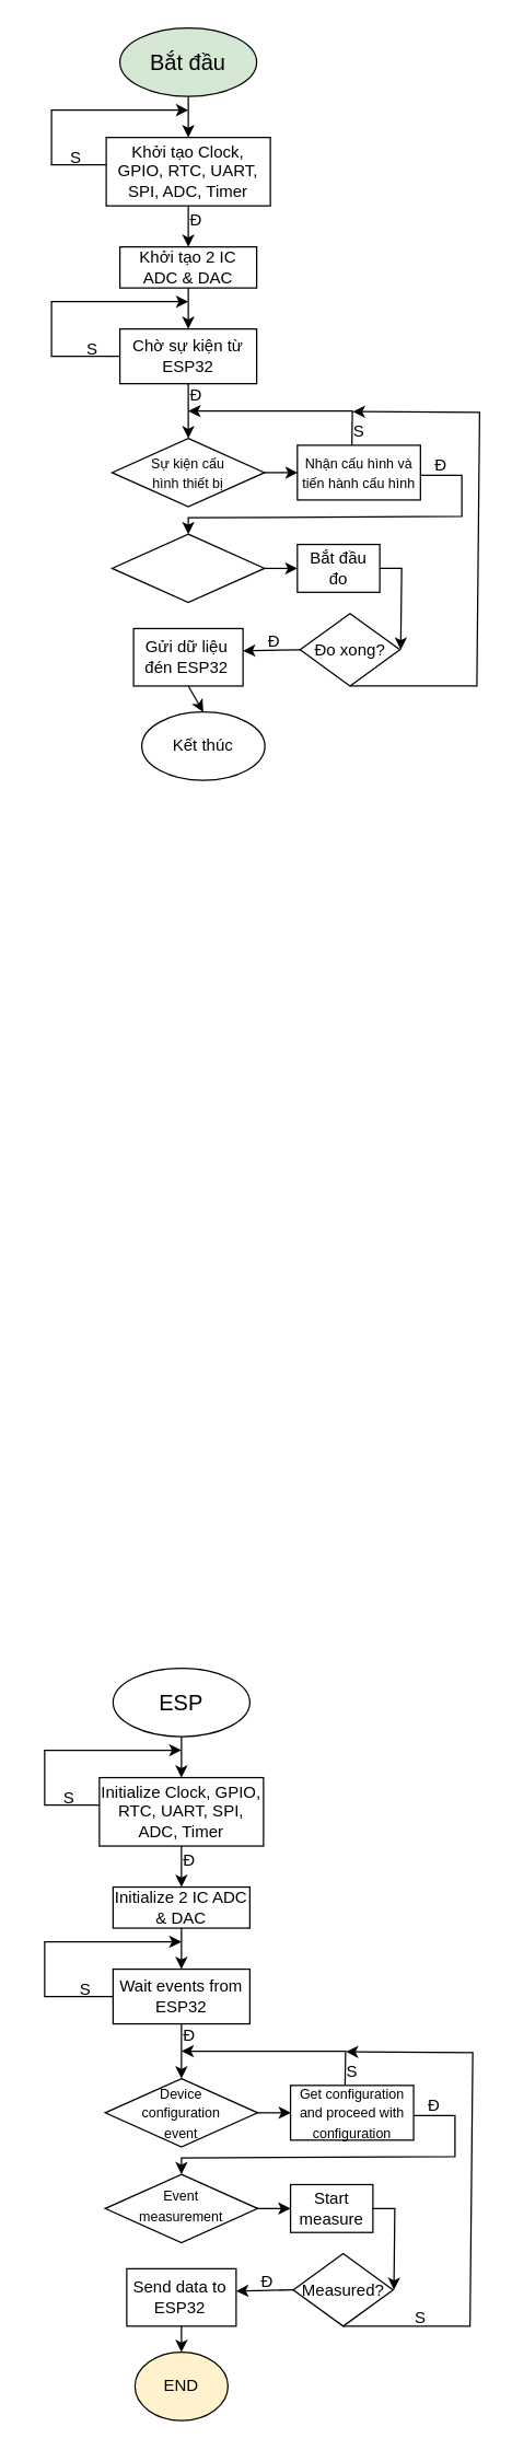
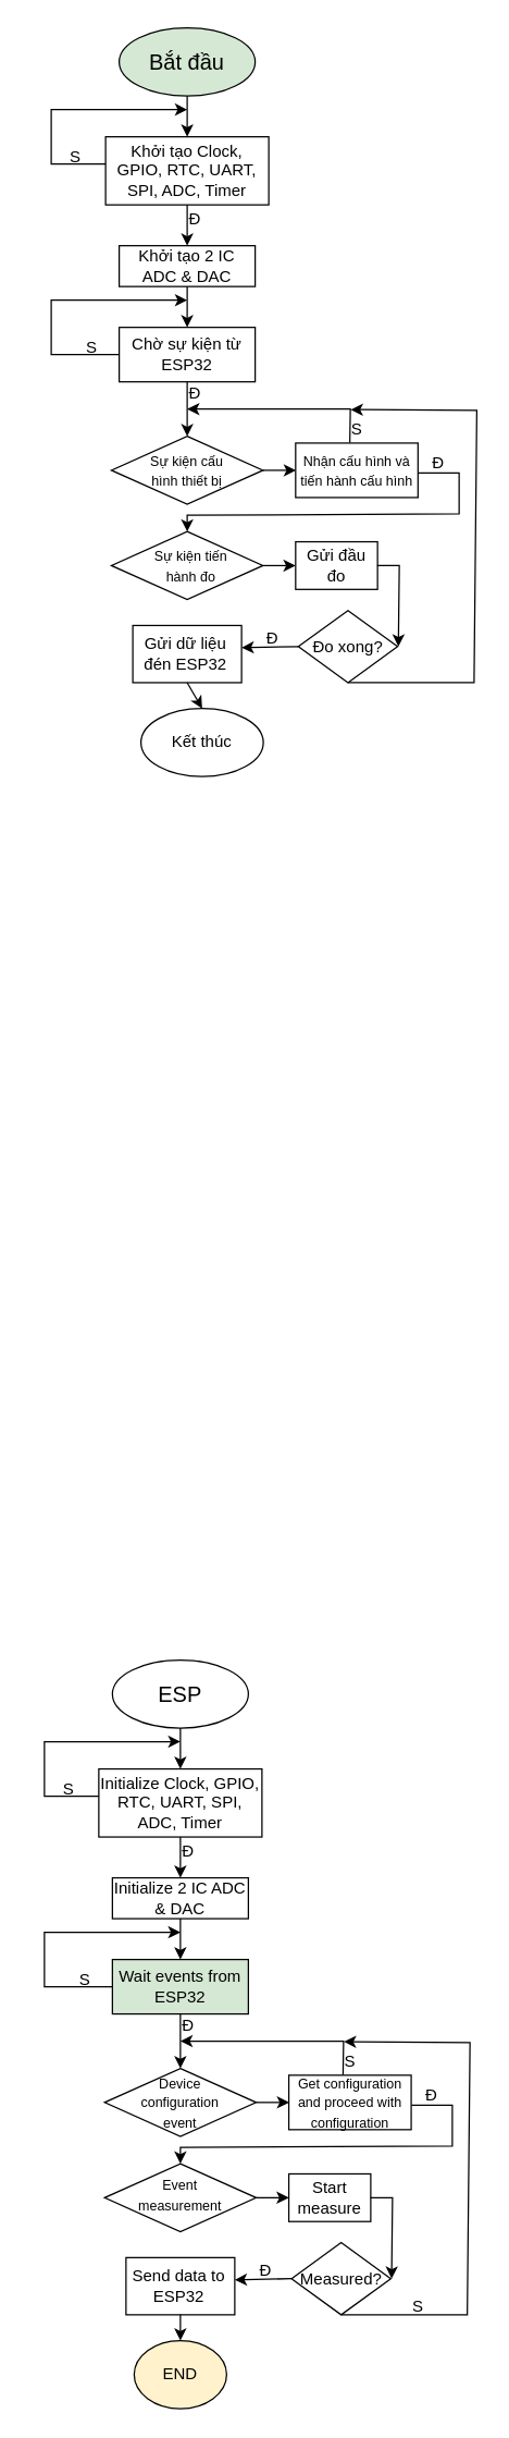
  <mxCell id="0" />
  <mxCell id="1" parent="0" />
  <mxCell id="2" value="&lt;font size=&quot;3&quot;&gt;Bắt đầu&lt;/font&gt;" style="ellipse;whiteSpace=wrap;html=1;fillColor=#d5e8d4;" parent="1" vertex="1"><mxGeometry x="87" y="20" width="100" height="50" as="geometry" /></mxCell>
  <mxCell id="3" value="Khởi tạo Clock, GPIO, RTC, UART, SPI, ADC, Timer" style="rounded=0;whiteSpace=wrap;html=1;" parent="1" vertex="1"><mxGeometry x="77" y="100" width="120" height="50" as="geometry" /></mxCell>
  <mxCell id="4" value="" style="endArrow=classic;html=1;rounded=0;exitX=0.5;exitY=1;exitDx=0;exitDy=0;" parent="1" source="2" target="3" edge="1"><mxGeometry width="50" height="50" relative="1" as="geometry"><mxPoint x="137" y="280" as="sourcePoint" /><mxPoint x="187" y="230" as="targetPoint" /></mxGeometry></mxCell>
  <mxCell id="5" value="" style="endArrow=classic;html=1;rounded=0;exitX=0;exitY=0.5;exitDx=0;exitDy=0;" parent="1" edge="1"><mxGeometry width="50" height="50" relative="1" as="geometry"><mxPoint x="77" y="120" as="sourcePoint" /><mxPoint x="137" y="80" as="targetPoint" /><Array as="points"><mxPoint x="37" y="120" /><mxPoint x="37" y="100" /><mxPoint x="37" y="80" /></Array></mxGeometry></mxCell>
  <mxCell id="6" value="S" style="text;html=1;align=center;verticalAlign=middle;whiteSpace=wrap;rounded=0;" parent="1" vertex="1"><mxGeometry x="25" y="100" width="60" height="30" as="geometry" /></mxCell>
  <mxCell id="7" value="Khởi tạo 2 IC ADC &amp;amp; DAC" style="rounded=0;whiteSpace=wrap;html=1;" parent="1" vertex="1"><mxGeometry x="87" y="180" width="100" height="30" as="geometry" /></mxCell>
  <mxCell id="8" value="" style="endArrow=classic;html=1;rounded=0;exitX=0.5;exitY=1;exitDx=0;exitDy=0;entryX=0.5;entryY=0;entryDx=0;entryDy=0;" parent="1" source="3" target="7" edge="1"><mxGeometry width="50" height="50" relative="1" as="geometry"><mxPoint x="117" y="230" as="sourcePoint" /><mxPoint x="167" y="180" as="targetPoint" /></mxGeometry></mxCell>
  <mxCell id="9" value="Chờ sự kiện từ ESP32" style="rounded=0;whiteSpace=wrap;html=1;" parent="1" vertex="1"><mxGeometry x="87" y="240" width="100" height="40" as="geometry" /></mxCell>
  <mxCell id="10" value="" style="endArrow=classic;html=1;rounded=0;exitX=0.5;exitY=1;exitDx=0;exitDy=0;entryX=0.5;entryY=0;entryDx=0;entryDy=0;" parent="1" source="7" target="9" edge="1"><mxGeometry width="50" height="50" relative="1" as="geometry"><mxPoint x="137" y="220" as="sourcePoint" /><mxPoint x="167" y="180" as="targetPoint" /></mxGeometry></mxCell>
  <mxCell id="11" value="" style="endArrow=classic;html=1;rounded=0;" parent="1" edge="1"><mxGeometry width="50" height="50" relative="1" as="geometry"><mxPoint x="137" y="280" as="sourcePoint" /><mxPoint x="137" y="320" as="targetPoint" /></mxGeometry></mxCell>
  <mxCell id="12" value="" style="endArrow=classic;html=1;rounded=0;exitX=0;exitY=0.5;exitDx=0;exitDy=0;" parent="1" source="9" edge="1"><mxGeometry width="50" height="50" relative="1" as="geometry"><mxPoint x="147" y="290" as="sourcePoint" /><mxPoint x="137" y="220" as="targetPoint" /><Array as="points"><mxPoint x="37" y="260" /><mxPoint x="37" y="220" /></Array></mxGeometry></mxCell>
  <mxCell id="13" value="S" style="text;html=1;align=center;verticalAlign=middle;whiteSpace=wrap;rounded=0;" parent="1" vertex="1"><mxGeometry x="37" y="240" width="60" height="30" as="geometry" /></mxCell>
  <mxCell id="14" value="Đ" style="text;html=1;align=center;verticalAlign=middle;whiteSpace=wrap;rounded=0;" parent="1" vertex="1"><mxGeometry x="125.25" y="284" width="35.5" height="10" as="geometry" /></mxCell>
  <mxCell id="15" value="Đ" style="text;html=1;align=center;verticalAlign=middle;whiteSpace=wrap;rounded=0;" parent="1" vertex="1"><mxGeometry x="113" y="146" width="60" height="30" as="geometry" /></mxCell>
  <mxCell id="16" value="" style="rhombus;whiteSpace=wrap;html=1;" parent="1" vertex="1"><mxGeometry x="81.25" y="320" width="111.5" height="50" as="geometry" /></mxCell>
  <mxCell id="17" value="&lt;font style=&quot;font-size: 10px;&quot;&gt;Sự kiện cấu hình thiết bị&lt;/font&gt;" style="text;html=1;align=center;verticalAlign=middle;whiteSpace=wrap;rounded=0;" parent="1" vertex="1"><mxGeometry x="107" y="330" width="60" height="30" as="geometry" /></mxCell>
  <mxCell id="18" value="" style="rhombus;whiteSpace=wrap;html=1;" parent="1" vertex="1"><mxGeometry x="81.25" y="390" width="111.5" height="50" as="geometry" /></mxCell>
+ <mxCell id="19" value="&lt;font style=&quot;font-size: 10px;&quot;&gt;Sự kiện tiến hành đo&lt;/font&gt;" style="text;html=1;align=center;verticalAlign=middle;whiteSpace=wrap;rounded=0;" parent="1" vertex="1"><mxGeometry x="110" y="400" width="60" height="30" as="geometry" /></mxCell>
  <mxCell id="20" value="" style="endArrow=classic;html=1;rounded=0;exitX=1;exitY=0.5;exitDx=0;exitDy=0;" parent="1" source="16" edge="1"><mxGeometry width="50" height="50" relative="1" as="geometry"><mxPoint x="127" y="390" as="sourcePoint" /><mxPoint x="217" y="345" as="targetPoint" /></mxGeometry></mxCell>
  <mxCell id="21" value="&lt;font style=&quot;font-size: 10px;&quot;&gt;Nhận cấu hình và tiến hành cấu hình&lt;/font&gt;" style="rounded=0;whiteSpace=wrap;html=1;" parent="1" vertex="1"><mxGeometry x="216.75" y="325" width="90" height="40" as="geometry" /></mxCell>
  <mxCell id="22" value="" style="endArrow=classic;html=1;rounded=0;exitX=0.443;exitY=-0.007;exitDx=0;exitDy=0;exitPerimeter=0;" parent="1" source="21" edge="1"><mxGeometry width="50" height="50" relative="1" as="geometry"><mxPoint x="127" y="420" as="sourcePoint" /><mxPoint x="137" y="300" as="targetPoint" /><Array as="points"><mxPoint x="257" y="300" /></Array></mxGeometry></mxCell>
  <mxCell id="23" value="S" style="text;html=1;align=center;verticalAlign=middle;whiteSpace=wrap;rounded=0;" parent="1" vertex="1"><mxGeometry x="231.75" y="300" width="60" height="30" as="geometry" /></mxCell>
  <mxCell id="24" value="" style="endArrow=classic;html=1;rounded=0;entryX=0.5;entryY=0;entryDx=0;entryDy=0;" parent="1" target="18" edge="1"><mxGeometry width="50" height="50" relative="1" as="geometry"><mxPoint x="307" y="347" as="sourcePoint" /><mxPoint x="137" y="377" as="targetPoint" /><Array as="points"><mxPoint x="337" y="347" /><mxPoint x="337" y="377" /><mxPoint x="137" y="378" /></Array></mxGeometry></mxCell>
  <mxCell id="25" value="Đ" style="text;html=1;align=center;verticalAlign=middle;whiteSpace=wrap;rounded=0;" parent="1" vertex="1"><mxGeometry x="291.75" y="325" width="60" height="30" as="geometry" /></mxCell>
  <mxCell id="26" value="" style="rounded=0;whiteSpace=wrap;html=1;" parent="1" vertex="1"><mxGeometry x="216.75" y="397.5" width="60.25" height="35" as="geometry" /></mxCell>
  <mxCell id="27" value="" style="endArrow=classic;html=1;rounded=0;exitX=1;exitY=0.5;exitDx=0;exitDy=0;entryX=0;entryY=0.5;entryDx=0;entryDy=0;" parent="1" source="18" target="26" edge="1"><mxGeometry width="50" height="50" relative="1" as="geometry"><mxPoint x="157" y="420" as="sourcePoint" /><mxPoint x="217" y="410" as="targetPoint" /></mxGeometry></mxCell>
- <mxCell id="28" value="Bắt đầu đo" style="text;html=1;align=center;verticalAlign=middle;whiteSpace=wrap;rounded=0;" parent="1" vertex="1"><mxGeometry x="216.75" y="400" width="60" height="30" as="geometry" /></mxCell>
+ <mxCell id="28" value="Gửi đầu đo" style="text;html=1;align=center;verticalAlign=middle;whiteSpace=wrap;rounded=0;" parent="1" vertex="1"><mxGeometry x="216.75" y="400" width="60" height="30" as="geometry" /></mxCell>
  <mxCell id="29" value="" style="rounded=0;whiteSpace=wrap;html=1;" parent="1" vertex="1"><mxGeometry x="97" y="459" width="80" height="42" as="geometry" /></mxCell>
  <mxCell id="30" value="Gửi dữ liệu đén ESP32" style="text;html=1;align=center;verticalAlign=middle;whiteSpace=wrap;rounded=0;" parent="1" vertex="1"><mxGeometry x="96" y="465" width="80" height="30" as="geometry" /></mxCell>
  <mxCell id="31" value="Kết thúc" style="ellipse;whiteSpace=wrap;html=1;" parent="1" vertex="1"><mxGeometry x="103" y="520" width="90" height="50" as="geometry" /></mxCell>
  <mxCell id="32" value="" style="endArrow=classic;html=1;rounded=0;entryX=0.5;entryY=0;entryDx=0;entryDy=0;exitX=0.5;exitY=1;exitDx=0;exitDy=0;" parent="1" source="29" target="31" edge="1"><mxGeometry width="50" height="50" relative="1" as="geometry"><mxPoint x="-3" y="460" as="sourcePoint" /><mxPoint x="47" y="410" as="targetPoint" /></mxGeometry></mxCell>
  <mxCell id="33" value="Đo xong?" style="rhombus;whiteSpace=wrap;html=1;" parent="1" vertex="1"><mxGeometry x="218.75" y="448" width="73" height="53" as="geometry" /></mxCell>
  <mxCell id="34" value="" style="endArrow=classic;html=1;rounded=0;entryX=1.008;entryY=0.5;entryDx=0;entryDy=0;exitX=1;exitY=0.5;exitDx=0;exitDy=0;entryPerimeter=0;" parent="1" source="28" target="33" edge="1"><mxGeometry width="50" height="50" relative="1" as="geometry"><mxPoint x="136" y="377" as="sourcePoint" /><mxPoint x="186" y="327" as="targetPoint" /><Array as="points"><mxPoint x="293" y="415" /></Array></mxGeometry></mxCell>
  <mxCell id="35" value="" style="endArrow=classic;html=1;rounded=0;entryX=1;entryY=0.388;entryDx=0;entryDy=0;exitX=0;exitY=0.5;exitDx=0;exitDy=0;entryPerimeter=0;" parent="1" source="33" target="29" edge="1"><mxGeometry width="50" height="50" relative="1" as="geometry"><mxPoint x="97" y="359" as="sourcePoint" /><mxPoint x="147" y="309" as="targetPoint" /></mxGeometry></mxCell>
  <mxCell id="36" value="Đ" style="text;html=1;align=center;verticalAlign=middle;whiteSpace=wrap;rounded=0;" parent="1" vertex="1"><mxGeometry x="170" y="454" width="60" height="30" as="geometry" /></mxCell>
  <mxCell id="37" value="" style="endArrow=classic;html=1;rounded=0;entryX=0.425;entryY=0.014;entryDx=0;entryDy=0;entryPerimeter=0;exitX=0.5;exitY=1;exitDx=0;exitDy=0;" parent="1" source="33" target="23" edge="1"><mxGeometry width="50" height="50" relative="1" as="geometry"><mxPoint x="149" y="376" as="sourcePoint" /><mxPoint x="199" y="326" as="targetPoint" /><Array as="points"><mxPoint x="348" y="501" /><mxPoint x="350" y="301" /></Array></mxGeometry></mxCell>
  <mxCell id="38" value="&lt;font size=&quot;3&quot;&gt;ESP&lt;/font&gt;" style="ellipse;whiteSpace=wrap;html=1;" vertex="1" parent="1"><mxGeometry x="82" y="1219" width="100" height="50" as="geometry" /></mxCell>
  <mxCell id="39" value="Initialize Clock, GPIO, RTC, UART, SPI, ADC, Timer" style="rounded=0;whiteSpace=wrap;html=1;" vertex="1" parent="1"><mxGeometry x="72" y="1299" width="120" height="50" as="geometry" /></mxCell>
  <mxCell id="40" value="" style="endArrow=classic;html=1;rounded=0;exitX=0.5;exitY=1;exitDx=0;exitDy=0;" edge="1" parent="1" source="38" target="39"><mxGeometry width="50" height="50" relative="1" as="geometry"><mxPoint x="132" y="1479" as="sourcePoint" /><mxPoint x="182" y="1429" as="targetPoint" /></mxGeometry></mxCell>
  <mxCell id="41" value="" style="endArrow=classic;html=1;rounded=0;exitX=0;exitY=0.5;exitDx=0;exitDy=0;" edge="1" parent="1"><mxGeometry width="50" height="50" relative="1" as="geometry"><mxPoint x="72" y="1319" as="sourcePoint" /><mxPoint x="132" y="1279" as="targetPoint" /><Array as="points"><mxPoint x="32" y="1319" /><mxPoint x="32" y="1299" /><mxPoint x="32" y="1279" /></Array></mxGeometry></mxCell>
  <mxCell id="42" value="S" style="text;html=1;align=center;verticalAlign=middle;whiteSpace=wrap;rounded=0;" vertex="1" parent="1"><mxGeometry x="20" y="1299" width="60" height="30" as="geometry" /></mxCell>
  <mxCell id="43" value="Initialize 2 IC ADC &amp;amp; DAC" style="rounded=0;whiteSpace=wrap;html=1;" vertex="1" parent="1"><mxGeometry x="82" y="1379" width="100" height="30" as="geometry" /></mxCell>
  <mxCell id="44" value="" style="endArrow=classic;html=1;rounded=0;exitX=0.5;exitY=1;exitDx=0;exitDy=0;entryX=0.5;entryY=0;entryDx=0;entryDy=0;" edge="1" parent="1" source="39" target="43"><mxGeometry width="50" height="50" relative="1" as="geometry"><mxPoint x="112" y="1429" as="sourcePoint" /><mxPoint x="162" y="1379" as="targetPoint" /></mxGeometry></mxCell>
- <mxCell id="45" value="Wait events from ESP32" style="rounded=0;whiteSpace=wrap;html=1;" vertex="1" parent="1"><mxGeometry x="82" y="1439" width="100" height="40" as="geometry" /></mxCell>
+ <mxCell id="45" value="Wait events from ESP32" style="rounded=0;whiteSpace=wrap;html=1;fillColor=#d5e8d4;" vertex="1" parent="1"><mxGeometry x="82" y="1439" width="100" height="40" as="geometry" /></mxCell>
  <mxCell id="46" value="" style="endArrow=classic;html=1;rounded=0;exitX=0.5;exitY=1;exitDx=0;exitDy=0;entryX=0.5;entryY=0;entryDx=0;entryDy=0;" edge="1" parent="1" source="43" target="45"><mxGeometry width="50" height="50" relative="1" as="geometry"><mxPoint x="132" y="1419" as="sourcePoint" /><mxPoint x="162" y="1379" as="targetPoint" /></mxGeometry></mxCell>
  <mxCell id="47" value="" style="endArrow=classic;html=1;rounded=0;" edge="1" parent="1"><mxGeometry width="50" height="50" relative="1" as="geometry"><mxPoint x="132" y="1479" as="sourcePoint" /><mxPoint x="132" y="1519" as="targetPoint" /></mxGeometry></mxCell>
  <mxCell id="48" value="" style="endArrow=classic;html=1;rounded=0;exitX=0;exitY=0.5;exitDx=0;exitDy=0;" edge="1" parent="1" source="45"><mxGeometry width="50" height="50" relative="1" as="geometry"><mxPoint x="142" y="1489" as="sourcePoint" /><mxPoint x="132" y="1419" as="targetPoint" /><Array as="points"><mxPoint x="32" y="1459" /><mxPoint x="32" y="1419" /></Array></mxGeometry></mxCell>
  <mxCell id="49" value="S" style="text;html=1;align=center;verticalAlign=middle;whiteSpace=wrap;rounded=0;" vertex="1" parent="1"><mxGeometry x="32" y="1439" width="60" height="30" as="geometry" /></mxCell>
  <mxCell id="50" value="Đ" style="text;html=1;align=center;verticalAlign=middle;whiteSpace=wrap;rounded=0;" vertex="1" parent="1"><mxGeometry x="120.25" y="1483" width="35.5" height="10" as="geometry" /></mxCell>
  <mxCell id="51" value="Đ" style="text;html=1;align=center;verticalAlign=middle;whiteSpace=wrap;rounded=0;" vertex="1" parent="1"><mxGeometry x="108" y="1345" width="60" height="30" as="geometry" /></mxCell>
  <mxCell id="52" value="" style="rhombus;whiteSpace=wrap;html=1;" vertex="1" parent="1"><mxGeometry x="76.25" y="1519" width="111.5" height="50" as="geometry" /></mxCell>
  <mxCell id="53" value="&lt;font style=&quot;font-size: 10px;&quot;&gt;Device configuration event&lt;/font&gt;" style="text;html=1;align=center;verticalAlign=middle;whiteSpace=wrap;rounded=0;" vertex="1" parent="1"><mxGeometry x="102" y="1529" width="60" height="30" as="geometry" /></mxCell>
  <mxCell id="54" value="" style="rhombus;whiteSpace=wrap;html=1;" vertex="1" parent="1"><mxGeometry x="76.25" y="1589" width="111.5" height="50" as="geometry" /></mxCell>
  <mxCell id="55" value="&lt;font style=&quot;font-size: 10px;&quot;&gt;Event measurement&lt;/font&gt;" style="text;html=1;align=center;verticalAlign=middle;whiteSpace=wrap;rounded=0;" vertex="1" parent="1"><mxGeometry x="102" y="1596.5" width="60" height="30" as="geometry" /></mxCell>
  <mxCell id="56" value="" style="endArrow=classic;html=1;rounded=0;exitX=1;exitY=0.5;exitDx=0;exitDy=0;" edge="1" parent="1" source="52"><mxGeometry width="50" height="50" relative="1" as="geometry"><mxPoint x="122" y="1589" as="sourcePoint" /><mxPoint x="212" y="1544" as="targetPoint" /></mxGeometry></mxCell>
  <mxCell id="57" value="&lt;span style=&quot;font-size: 10px;&quot;&gt;Get configuration and proceed with configuration&lt;/span&gt;" style="rounded=0;whiteSpace=wrap;html=1;" vertex="1" parent="1"><mxGeometry x="211.75" y="1524" width="90" height="40" as="geometry" /></mxCell>
  <mxCell id="58" value="" style="endArrow=classic;html=1;rounded=0;exitX=0.443;exitY=-0.007;exitDx=0;exitDy=0;exitPerimeter=0;" edge="1" parent="1" source="57"><mxGeometry width="50" height="50" relative="1" as="geometry"><mxPoint x="122" y="1619" as="sourcePoint" /><mxPoint x="132" y="1499" as="targetPoint" /><Array as="points"><mxPoint x="252" y="1499" /></Array></mxGeometry></mxCell>
  <mxCell id="59" value="S" style="text;html=1;align=center;verticalAlign=middle;whiteSpace=wrap;rounded=0;" vertex="1" parent="1"><mxGeometry x="226.75" y="1499" width="60" height="30" as="geometry" /></mxCell>
  <mxCell id="60" value="" style="endArrow=classic;html=1;rounded=0;entryX=0.5;entryY=0;entryDx=0;entryDy=0;" edge="1" parent="1" target="54"><mxGeometry width="50" height="50" relative="1" as="geometry"><mxPoint x="302" y="1546" as="sourcePoint" /><mxPoint x="132" y="1576" as="targetPoint" /><Array as="points"><mxPoint x="332" y="1546" /><mxPoint x="332" y="1576" /><mxPoint x="132" y="1577" /></Array></mxGeometry></mxCell>
  <mxCell id="61" value="Đ" style="text;html=1;align=center;verticalAlign=middle;whiteSpace=wrap;rounded=0;" vertex="1" parent="1"><mxGeometry x="286.75" y="1524" width="60" height="30" as="geometry" /></mxCell>
  <mxCell id="62" value="" style="rounded=0;whiteSpace=wrap;html=1;" vertex="1" parent="1"><mxGeometry x="211.75" y="1596.5" width="60.25" height="35" as="geometry" /></mxCell>
  <mxCell id="63" value="" style="endArrow=classic;html=1;rounded=0;exitX=1;exitY=0.5;exitDx=0;exitDy=0;entryX=0;entryY=0.5;entryDx=0;entryDy=0;" edge="1" parent="1" source="54" target="62"><mxGeometry width="50" height="50" relative="1" as="geometry"><mxPoint x="152" y="1619" as="sourcePoint" /><mxPoint x="212" y="1609" as="targetPoint" /></mxGeometry></mxCell>
  <mxCell id="64" value="Start measure" style="text;html=1;align=center;verticalAlign=middle;whiteSpace=wrap;rounded=0;" vertex="1" parent="1"><mxGeometry x="211.75" y="1599" width="60" height="30" as="geometry" /></mxCell>
  <mxCell id="65" value="" style="rounded=0;whiteSpace=wrap;html=1;" vertex="1" parent="1"><mxGeometry x="92" y="1658" width="80" height="42" as="geometry" /></mxCell>
  <mxCell id="66" value="Send data to ESP32" style="text;html=1;align=center;verticalAlign=middle;whiteSpace=wrap;rounded=0;" vertex="1" parent="1"><mxGeometry x="91" y="1664" width="80" height="30" as="geometry" /></mxCell>
  <mxCell id="67" value="END" style="ellipse;whiteSpace=wrap;html=1;fillColor=#fff2cc;" vertex="1" parent="1"><mxGeometry x="98" y="1719" width="68" height="50" as="geometry" /></mxCell>
  <mxCell id="68" value="" style="endArrow=classic;html=1;rounded=0;entryX=0.5;entryY=0;entryDx=0;entryDy=0;exitX=0.5;exitY=1;exitDx=0;exitDy=0;" edge="1" parent="1" source="65" target="67"><mxGeometry width="50" height="50" relative="1" as="geometry"><mxPoint x="-8" y="1659" as="sourcePoint" /><mxPoint x="42" y="1609" as="targetPoint" /></mxGeometry></mxCell>
  <mxCell id="69" value="Measured?" style="rhombus;whiteSpace=wrap;html=1;" vertex="1" parent="1"><mxGeometry x="213.75" y="1647" width="73" height="53" as="geometry" /></mxCell>
  <mxCell id="70" value="" style="endArrow=classic;html=1;rounded=0;entryX=1.008;entryY=0.5;entryDx=0;entryDy=0;exitX=1;exitY=0.5;exitDx=0;exitDy=0;entryPerimeter=0;" edge="1" parent="1" source="64" target="69"><mxGeometry width="50" height="50" relative="1" as="geometry"><mxPoint x="131" y="1576" as="sourcePoint" /><mxPoint x="181" y="1526" as="targetPoint" /><Array as="points"><mxPoint x="288" y="1614" /></Array></mxGeometry></mxCell>
  <mxCell id="71" value="" style="endArrow=classic;html=1;rounded=0;entryX=1;entryY=0.388;entryDx=0;entryDy=0;exitX=0;exitY=0.5;exitDx=0;exitDy=0;entryPerimeter=0;" edge="1" parent="1" source="69" target="65"><mxGeometry width="50" height="50" relative="1" as="geometry"><mxPoint x="92" y="1558" as="sourcePoint" /><mxPoint x="142" y="1508" as="targetPoint" /></mxGeometry></mxCell>
  <mxCell id="72" value="Đ" style="text;html=1;align=center;verticalAlign=middle;whiteSpace=wrap;rounded=0;" vertex="1" parent="1"><mxGeometry x="165" y="1653" width="60" height="30" as="geometry" /></mxCell>
  <mxCell id="73" value="" style="endArrow=classic;html=1;rounded=0;entryX=0.425;entryY=0.014;entryDx=0;entryDy=0;entryPerimeter=0;exitX=0.5;exitY=1;exitDx=0;exitDy=0;" edge="1" parent="1" source="69" target="59"><mxGeometry width="50" height="50" relative="1" as="geometry"><mxPoint x="144" y="1575" as="sourcePoint" /><mxPoint x="194" y="1525" as="targetPoint" /><Array as="points"><mxPoint x="343" y="1700" /><mxPoint x="345" y="1500" /></Array></mxGeometry></mxCell>
  <mxCell id="74" value="S" style="text;html=1;align=center;verticalAlign=middle;whiteSpace=wrap;rounded=0;" vertex="1" parent="1"><mxGeometry x="277" y="1679" width="60" height="30" as="geometry" /></mxCell>
